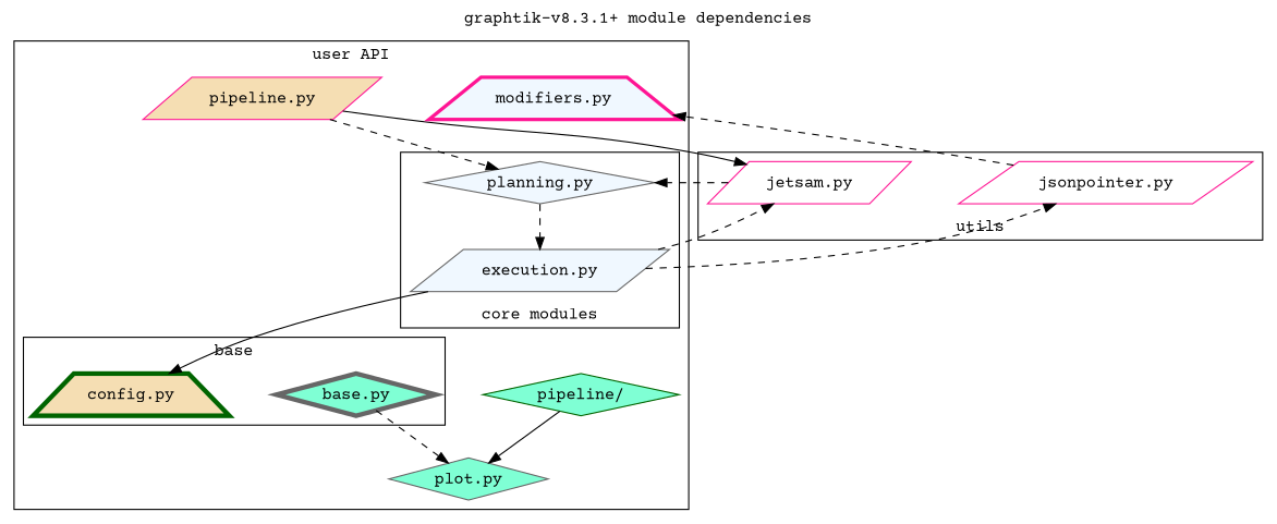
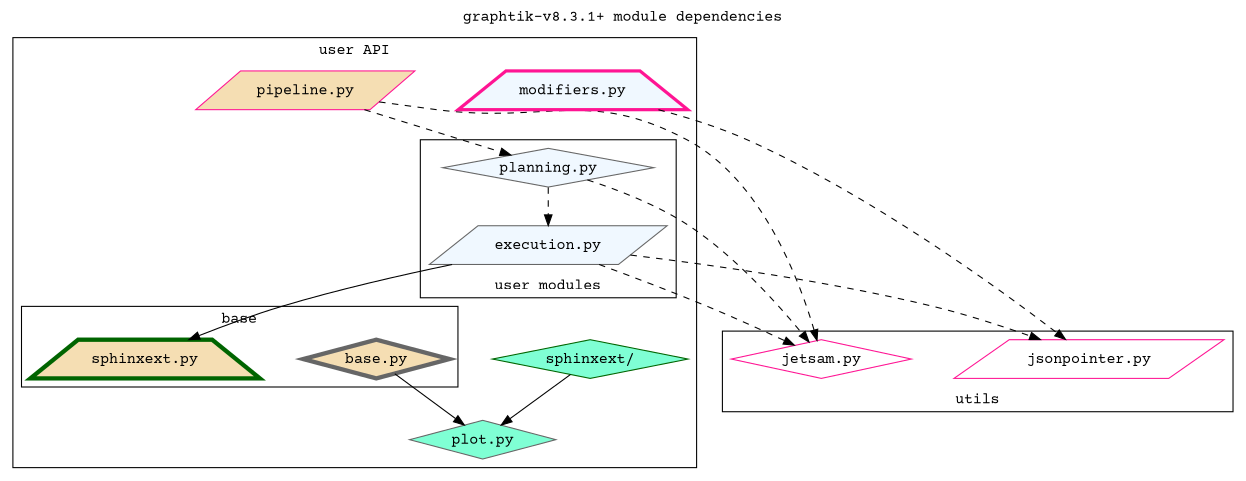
  digraph {
    fontname="Courier Prime"
    label="graphtik-v8.3.1+ module dependencies"
    labelloc=t
    nodesep=0.55
    rankdir=TB
    remincross=true
    node [color=gray40 fillcolor=AliceBlue fontname="Courier Prime" shape=diamond style=filled]
    edge [fontname="Courier Prime" style=dashed]
    "planning.py"
    "execution.py" [shape=parallelogram]
-   "base.py" [fillcolor=Aquamarine penwidth=4]
-   "config.py" [color=darkgreen fillcolor=wheat penwidth=4 shape=trapezium]
+   "base.py" [fillcolor=wheat penwidth=4]
+   "config.py" [color=darkgreen fillcolor=wheat penwidth=4 shape=trapezium label="sphinxext.py"]
    "plot.py" [fillcolor=Aquamarine]
-   "sphinxext/" [color=darkgreen fillcolor=Aquamarine label="pipeline/"]
+   "sphinxext/" [color=darkgreen fillcolor=Aquamarine]
    "pipeline.py" [color=deeppink fillcolor=wheat shape=parallelogram]
    "modifiers.py" [color=deeppink penwidth=3 shape=trapezium]
-   "jetsam.py" [color=deeppink fillcolor=white shape=parallelogram]
+   "jetsam.py" [color=deeppink fillcolor=white]
    "jsonpointer.py" [color=deeppink fillcolor=white shape=parallelogram]
    subgraph cluster_1 {
      label="user API"
      rank=S
      "plot.py"
      "sphinxext/"
      "pipeline.py"
      "modifiers.py"
      subgraph cluster_2 {
-       label="core modules"
+       label="user modules"
        labelloc=b
        rank=S
        "planning.py"
        "execution.py"
      }
      subgraph cluster_3 {
        label=base
        rank=min
        "base.py"
        "config.py"
      }
    }
    subgraph cluster_4 {
      label=utils
      labelloc=b
      "jetsam.py"
      "jsonpointer.py"
    }
    "planning.py" -> "execution.py"
-   "jetsam.py" -> "planning.py"
+   "planning.py" -> "jetsam.py"
    "execution.py" -> "config.py" [style=""]
    "execution.py" -> "jetsam.py"
    "execution.py" -> "jsonpointer.py"
-   "base.py" -> "plot.py"
+   "base.py" -> "plot.py" [style=solid]
    "sphinxext/" -> "plot.py" [style=""]
    "pipeline.py" -> "planning.py"
-   "pipeline.py" -> "jetsam.py" [style=solid]
-   "jsonpointer.py" -> "modifiers.py"
+   "pipeline.py" -> "jetsam.py"
+   "modifiers.py" -> "jsonpointer.py"
  }
